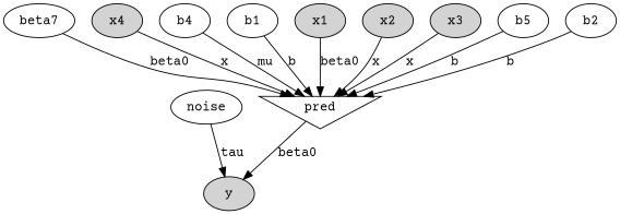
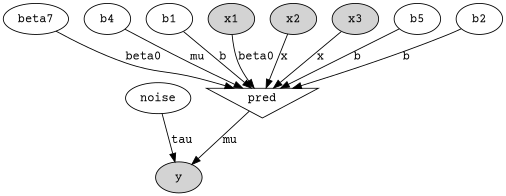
  digraph {
    fontname="Courier Prime"
    node [fontname="Courier Prime"]
    edge [fontname="Courier Prime"]
    pred [shape=invtriangle]
    y [style=filled]
    n3 [label=beta7]
-   x4 [style=filled]
    b4
    b1
    noise
    x1 [style=filled]
    x2 [style=filled]
    x3 [style=filled]
    n11 [label=b5]
    b2
-   pred -> y [label=beta0]
+   pred -> y [label=mu]
    n3 -> pred [label=beta0]
-   x4 -> pred [label=x]
    b4 -> pred [label=mu]
    b1 -> pred [label=b]
    noise -> y [label=tau]
    x1 -> pred [label=beta0]
    x2 -> pred [label=x]
    x3 -> pred [label=x]
    n11 -> pred [label=b]
    b2 -> pred [label=b]
  }
